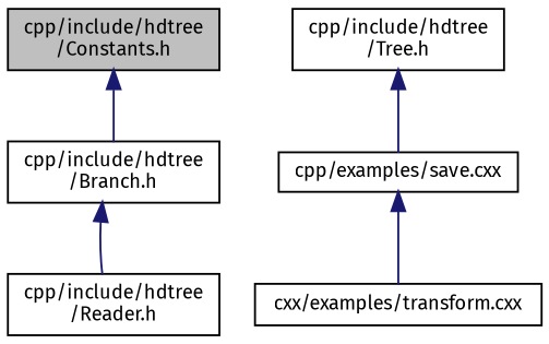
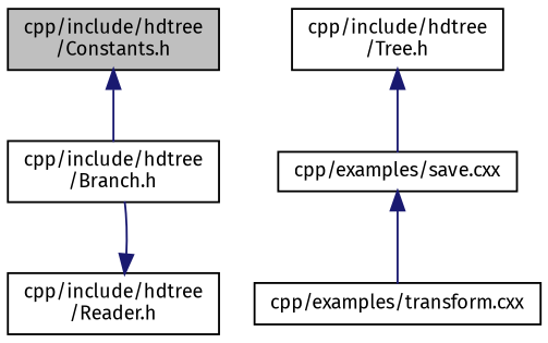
  digraph {
    fontname="Fira Sans"
    node [color=black fontname="Fira Sans" fontsize=10 shape=record]
    edge [color=midnightblue dir=back fontname="Fira Sans" fontsize=10 labelfontname=Helvetica labelfontsize=10 style=solid]
    n1 [fillcolor=grey75 fontcolor=black height=0.2 label="cpp/include/hdtree\l/Constants.h" style=filled width=0.4]
    n2 [height=0.2 label="cpp/include/hdtree\l/Branch.h" width=0.4]
    n3 [height=0.2 label="cpp/include/hdtree\l/Tree.h" width=0.4]
    n4 [height=0.2 label="cpp/examples/save.cxx" width=0.4]
-   n5 [height=0.2 label="cxx/examples/transform.cxx" width=0.4]
+   n5 [height=0.2 label="cpp/examples/transform.cxx" width=0.4]
    n6 [height=0.2 label="cpp/include/hdtree\l/Reader.h" width=0.4]
    n1 -> n2
    n3 -> n4
    n4 -> n5
-   n2 -> n6
+   n6 -> n2
  }
